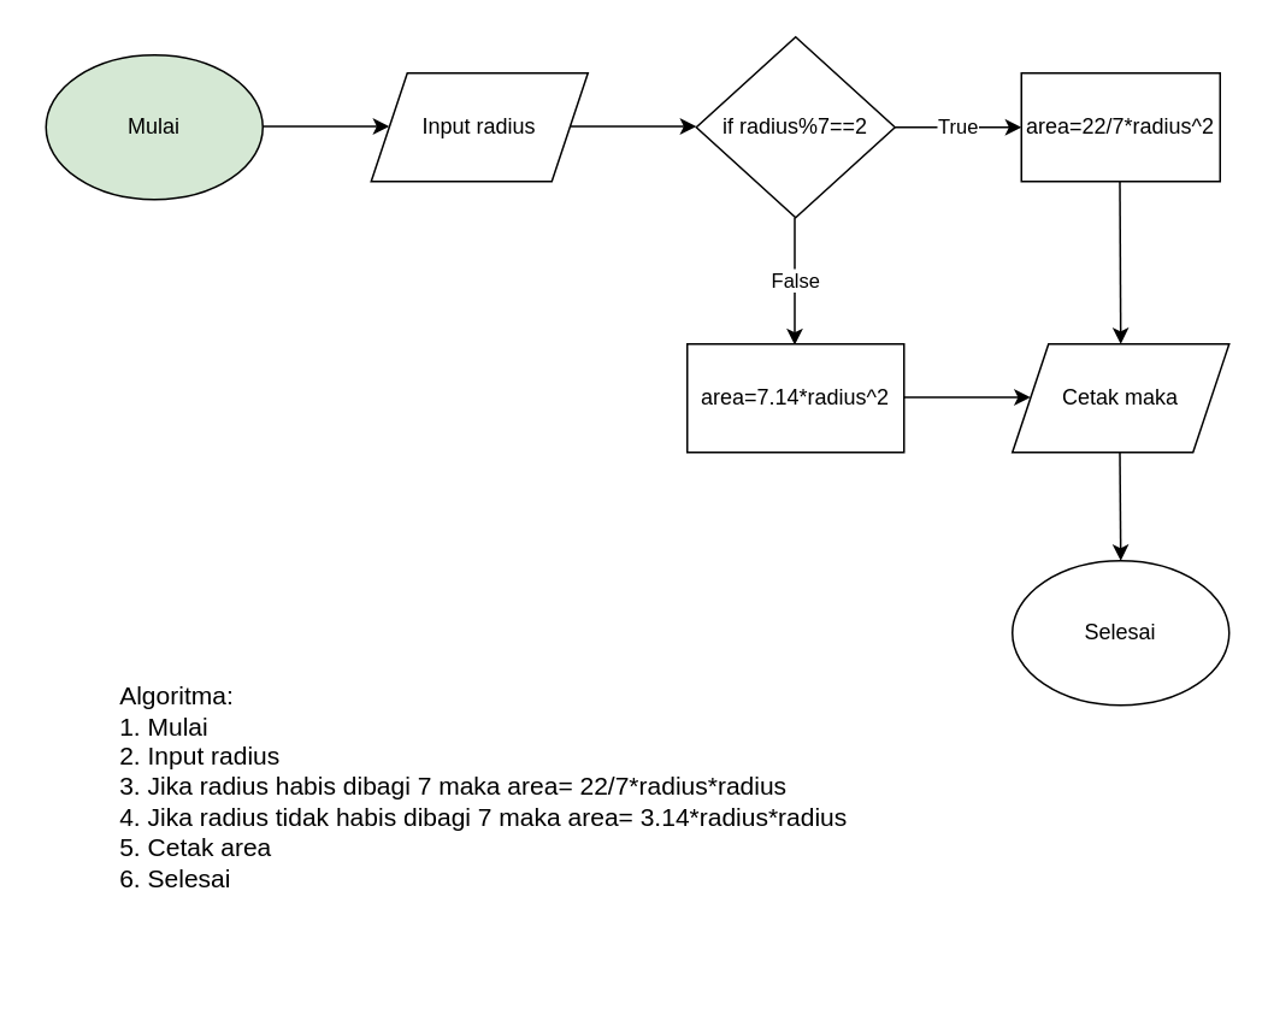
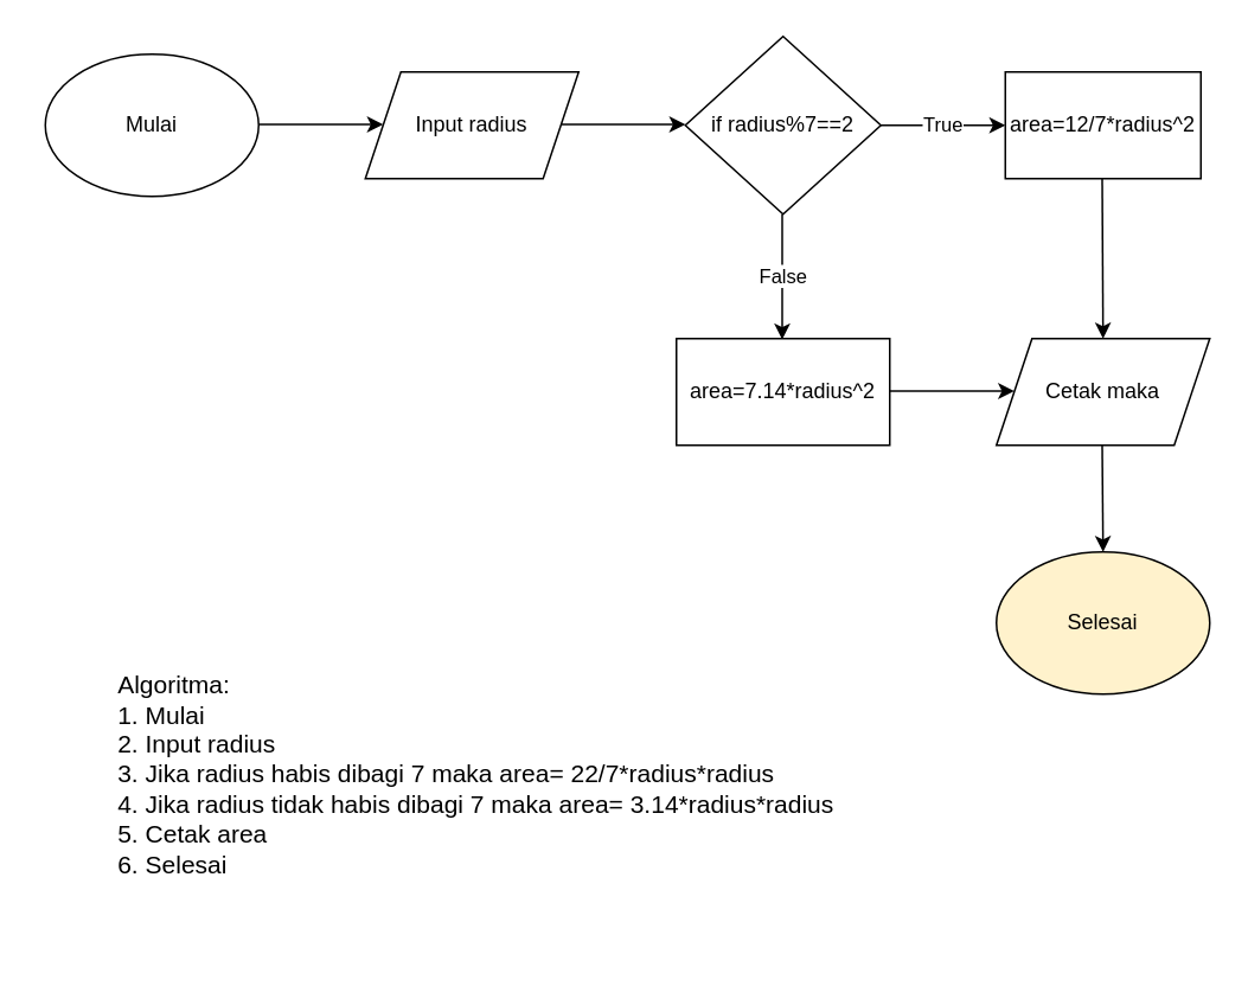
  <mxCell id="0" />
  <mxCell id="1" parent="0" />
- <mxCell id="2" value="Mulai" style="ellipse;whiteSpace=wrap;html=1;fillColor=#d5e8d4;" parent="1" vertex="1"><mxGeometry x="25" y="30" width="120" height="80" as="geometry" /></mxCell>
+ <mxCell id="2" value="Mulai" style="ellipse;whiteSpace=wrap;html=1;" parent="1" vertex="1"><mxGeometry x="25" y="30" width="120" height="80" as="geometry" /></mxCell>
  <mxCell id="3" value="" style="endArrow=classic;html=1;" parent="1" edge="1"><mxGeometry width="50" height="50" relative="1" as="geometry"><mxPoint x="145" y="69.5" as="sourcePoint" /><mxPoint x="215" y="69.5" as="targetPoint" /></mxGeometry></mxCell>
  <mxCell id="4" value="Input radius" style="shape=parallelogram;perimeter=parallelogramPerimeter;whiteSpace=wrap;html=1;fixedSize=1;" parent="1" vertex="1"><mxGeometry x="205" y="40" width="120" height="60" as="geometry" /></mxCell>
  <mxCell id="5" value="" style="endArrow=classic;html=1;" parent="1" edge="1"><mxGeometry width="50" height="50" relative="1" as="geometry"><mxPoint x="315" y="69.5" as="sourcePoint" /><mxPoint x="385" y="69.5" as="targetPoint" /></mxGeometry></mxCell>
  <mxCell id="6" value="if radius%7==2" style="rhombus;whiteSpace=wrap;html=1;" parent="1" vertex="1"><mxGeometry x="385" y="20" width="110" height="100" as="geometry" /></mxCell>
  <mxCell id="7" value="True" style="endArrow=classic;html=1;" parent="1" edge="1"><mxGeometry width="50" height="50" relative="1" as="geometry"><mxPoint x="495" y="70" as="sourcePoint" /><mxPoint x="565" y="70" as="targetPoint" /></mxGeometry></mxCell>
  <mxCell id="8" value="False" style="endArrow=classic;html=1;" parent="1" edge="1"><mxGeometry width="50" height="50" relative="1" as="geometry"><mxPoint x="439.5" y="120" as="sourcePoint" /><mxPoint x="439.5" y="190.5" as="targetPoint" /></mxGeometry></mxCell>
- <mxCell id="9" value="area=22/7*radius^2" style="rounded=0;whiteSpace=wrap;html=1;" parent="1" vertex="1"><mxGeometry x="565" y="40" width="110" height="60" as="geometry" /></mxCell>
+ <mxCell id="9" value="area=12/7*radius^2" style="rounded=0;whiteSpace=wrap;html=1;" parent="1" vertex="1"><mxGeometry x="565" y="40" width="110" height="60" as="geometry" /></mxCell>
  <mxCell id="10" value="area=7.14*radius^2" style="rounded=0;whiteSpace=wrap;html=1;" parent="1" vertex="1"><mxGeometry x="380" y="190" width="120" height="60" as="geometry" /></mxCell>
  <mxCell id="11" value="Cetak maka" style="shape=parallelogram;perimeter=parallelogramPerimeter;whiteSpace=wrap;html=1;fixedSize=1;" parent="1" vertex="1"><mxGeometry x="560" y="190" width="120" height="60" as="geometry" /></mxCell>
  <mxCell id="12" value="" style="endArrow=classic;html=1;" parent="1" edge="1"><mxGeometry width="50" height="50" relative="1" as="geometry"><mxPoint x="619.5" y="100" as="sourcePoint" /><mxPoint x="620" y="190" as="targetPoint" /></mxGeometry></mxCell>
  <mxCell id="13" value="" style="endArrow=classic;html=1;" parent="1" edge="1"><mxGeometry width="50" height="50" relative="1" as="geometry"><mxPoint x="500" y="219.5" as="sourcePoint" /><mxPoint x="570" y="219.5" as="targetPoint" /></mxGeometry></mxCell>
  <mxCell id="14" value="&lt;div style=&quot;text-align: justify ; font-size: 14px&quot;&gt;&lt;font style=&quot;font-size: 14px&quot;&gt;Algoritma:&lt;/font&gt;&lt;/div&gt;&lt;div style=&quot;text-align: justify ; font-size: 14px&quot;&gt;&lt;font style=&quot;font-size: 14px&quot;&gt;1. Mulai&lt;/font&gt;&lt;/div&gt;&lt;div style=&quot;text-align: justify ; font-size: 14px&quot;&gt;&lt;font style=&quot;font-size: 14px&quot;&gt;2. Input radius&lt;/font&gt;&lt;/div&gt;&lt;div style=&quot;text-align: justify ; font-size: 14px&quot;&gt;&lt;font style=&quot;font-size: 14px&quot;&gt;3. Jika radius habis dibagi 7 maka area= 22/7*radius*radius&lt;/font&gt;&lt;/div&gt;&lt;div style=&quot;text-align: justify ; font-size: 14px&quot;&gt;&lt;font style=&quot;font-size: 14px&quot;&gt;4. Jika radius tidak habis dibagi 7 maka area= 3.14*radius*radius&lt;/font&gt;&lt;/div&gt;&lt;div style=&quot;text-align: justify ; font-size: 14px&quot;&gt;&lt;font style=&quot;font-size: 14px&quot;&gt;5. Cetak area&lt;/font&gt;&lt;/div&gt;&lt;div style=&quot;text-align: justify ; font-size: 14px&quot;&gt;&lt;font style=&quot;font-size: 14px&quot;&gt;6. Selesai&lt;/font&gt;&lt;/div&gt;" style="text;html=1;strokeColor=none;fillColor=none;align=center;verticalAlign=middle;whiteSpace=wrap;rounded=0;" parent="1" vertex="1"><mxGeometry x="20" y="330" width="495" height="210" as="geometry" /></mxCell>
  <mxCell id="15" value="" style="endArrow=classic;html=1;" parent="1" edge="1"><mxGeometry width="50" height="50" relative="1" as="geometry"><mxPoint x="619.5" y="250" as="sourcePoint" /><mxPoint x="620" y="310" as="targetPoint" /></mxGeometry></mxCell>
- <mxCell id="16" value="Selesai" style="ellipse;whiteSpace=wrap;html=1;" parent="1" vertex="1"><mxGeometry x="560" y="310" width="120" height="80" as="geometry" /></mxCell>
+ <mxCell id="16" value="Selesai" style="ellipse;whiteSpace=wrap;html=1;fillColor=#fff2cc;" parent="1" vertex="1"><mxGeometry x="560" y="310" width="120" height="80" as="geometry" /></mxCell>
